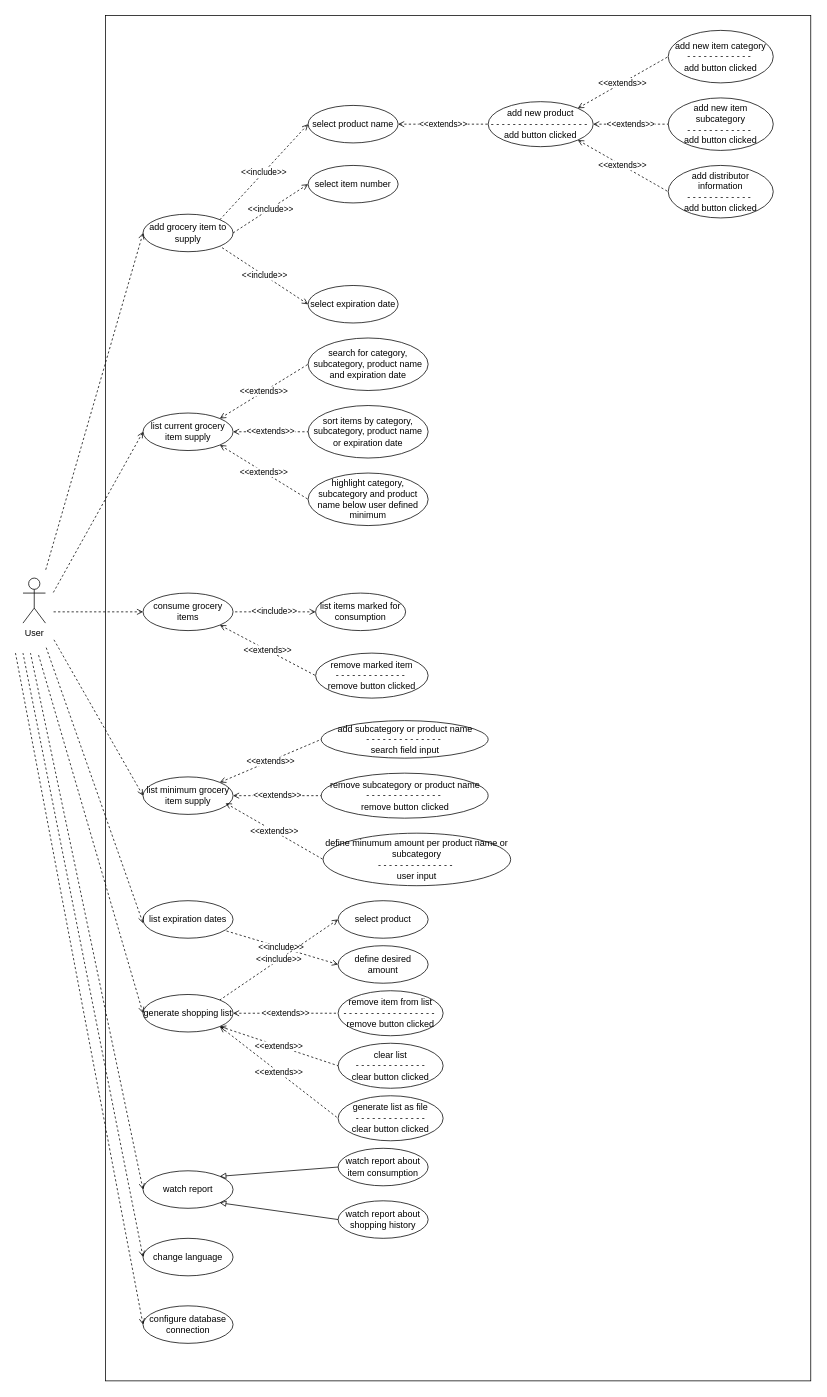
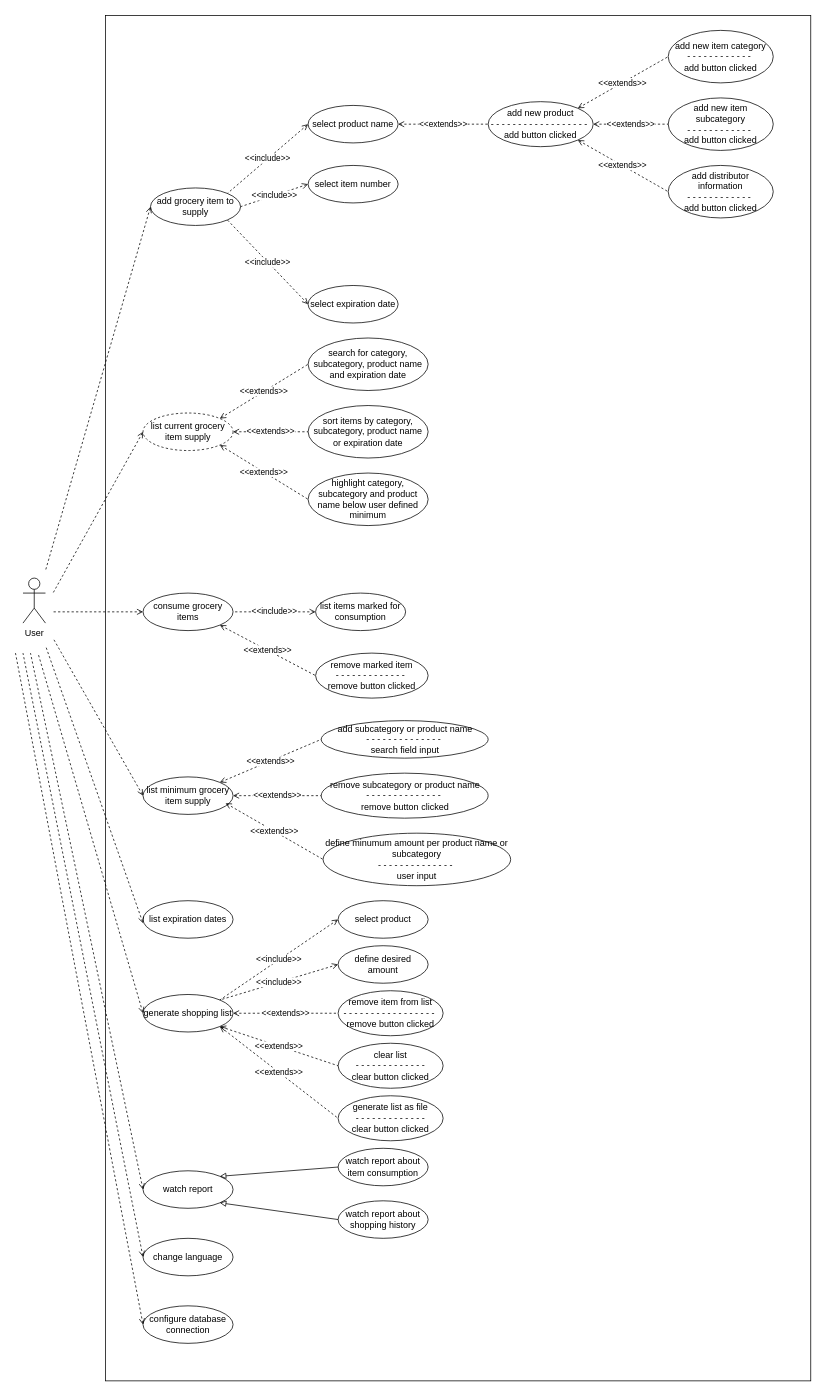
  <mxCell id="0" />
  <mxCell id="1" parent="0" />
  <mxCell id="2" value="" style="rounded=0;whiteSpace=wrap;html=1;" vertex="1" parent="1"><mxGeometry x="140" y="20" width="940" height="1820" as="geometry" /></mxCell>
  <mxCell id="3" value="User" style="shape=umlActor;verticalLabelPosition=bottom;verticalAlign=top;html=1;outlineConnect=0;" parent="1" vertex="1"><mxGeometry x="30" y="770" width="30" height="60" as="geometry" /></mxCell>
- <mxCell id="4" value="add grocery item to supply" style="ellipse;whiteSpace=wrap;html=1;align=center;" parent="1" vertex="1"><mxGeometry x="190" y="285" width="120" height="50" as="geometry" /></mxCell>
- <mxCell id="5" value="list current grocery item supply" style="ellipse;whiteSpace=wrap;html=1;align=center;" parent="1" vertex="1"><mxGeometry x="190" y="550" width="120" height="50" as="geometry" /></mxCell>
+ <mxCell id="4" value="add grocery item to supply" style="ellipse;whiteSpace=wrap;html=1;align=center;" parent="1" vertex="1"><mxGeometry x="200" y="250" width="120" height="50" as="geometry" /></mxCell>
+ <mxCell id="5" value="list current grocery item supply" style="ellipse;whiteSpace=wrap;html=1;align=center;dashed=1;" parent="1" vertex="1"><mxGeometry x="190" y="550" width="120" height="50" as="geometry" /></mxCell>
  <mxCell id="6" value="consume grocery items" style="ellipse;whiteSpace=wrap;html=1;align=center;" parent="1" vertex="1"><mxGeometry x="190" y="790" width="120" height="50" as="geometry" /></mxCell>
  <mxCell id="7" value="list minimum grocery item supply" style="ellipse;whiteSpace=wrap;html=1;align=center;" parent="1" vertex="1"><mxGeometry x="190" y="1035" width="120" height="50" as="geometry" /></mxCell>
  <mxCell id="8" value="list expiration dates" style="ellipse;whiteSpace=wrap;html=1;align=center;" parent="1" vertex="1"><mxGeometry x="190" y="1200" width="120" height="50" as="geometry" /></mxCell>
  <mxCell id="9" value="generate shopping list" style="ellipse;whiteSpace=wrap;html=1;align=center;" parent="1" vertex="1"><mxGeometry x="190" y="1325" width="120" height="50" as="geometry" /></mxCell>
  <mxCell id="10" value="watch report about item consumption" style="ellipse;whiteSpace=wrap;html=1;align=center;" parent="1" vertex="1"><mxGeometry x="450" y="1530" width="120" height="50" as="geometry" /></mxCell>
  <mxCell id="11" value="watch report about shopping history" style="ellipse;whiteSpace=wrap;html=1;align=center;" parent="1" vertex="1"><mxGeometry x="450" y="1600" width="120" height="50" as="geometry" /></mxCell>
  <mxCell id="12" value="change language" style="ellipse;whiteSpace=wrap;html=1;align=center;" parent="1" vertex="1"><mxGeometry x="190" y="1650" width="120" height="50" as="geometry" /></mxCell>
  <mxCell id="13" value="configure database connection" style="ellipse;whiteSpace=wrap;html=1;align=center;" parent="1" vertex="1"><mxGeometry x="190" y="1740" width="120" height="50" as="geometry" /></mxCell>
  <mxCell id="14" value="select product name" style="ellipse;whiteSpace=wrap;html=1;align=center;" parent="1" vertex="1"><mxGeometry x="410" y="140" width="120" height="50" as="geometry" /></mxCell>
  <mxCell id="15" value="select item number" style="ellipse;whiteSpace=wrap;html=1;align=center;" parent="1" vertex="1"><mxGeometry x="410" y="220" width="120" height="50" as="geometry" /></mxCell>
  <mxCell id="16" value="select expiration date" style="ellipse;whiteSpace=wrap;html=1;align=center;" parent="1" vertex="1"><mxGeometry x="410" y="380" width="120" height="50" as="geometry" /></mxCell>
  <mxCell id="17" value="add new product&lt;br&gt;- - - - - - - - - - - - - - - - - -&amp;nbsp;&lt;br&gt;add button clicked" style="ellipse;whiteSpace=wrap;html=1;align=center;" parent="1" vertex="1"><mxGeometry x="650" y="135" width="140" height="60" as="geometry" /></mxCell>
  <mxCell id="18" value="add new item category&lt;br&gt;- - - - - - - - - - - -&amp;nbsp;&lt;br&gt;add button clicked" style="ellipse;whiteSpace=wrap;html=1;align=center;" parent="1" vertex="1"><mxGeometry x="890" y="40" width="140" height="70" as="geometry" /></mxCell>
  <mxCell id="19" value="&amp;lt;&amp;lt;include&amp;gt;&amp;gt;" style="endArrow=none;dashed=1;html=1;strokeWidth=1;startArrow=open;startFill=0;exitX=0;exitY=0.5;exitDx=0;exitDy=0;entryX=1;entryY=0;entryDx=0;entryDy=0;" parent="1" source="14" target="4" edge="1"><mxGeometry width="50" height="50" relative="1" as="geometry"><mxPoint x="530" y="640" as="sourcePoint" /><mxPoint x="330" y="210" as="targetPoint" /></mxGeometry></mxCell>
  <mxCell id="20" value="&amp;lt;&amp;lt;include&amp;gt;&amp;gt;" style="endArrow=none;dashed=1;html=1;strokeWidth=1;startArrow=open;startFill=0;exitX=0;exitY=0.5;exitDx=0;exitDy=0;entryX=1;entryY=0.5;entryDx=0;entryDy=0;" parent="1" source="15" target="4" edge="1"><mxGeometry width="50" height="50" relative="1" as="geometry"><mxPoint x="420" y="245" as="sourcePoint" /><mxPoint x="330" y="285" as="targetPoint" /></mxGeometry></mxCell>
  <mxCell id="21" value="&amp;lt;&amp;lt;include&amp;gt;&amp;gt;" style="endArrow=none;dashed=1;html=1;strokeWidth=1;startArrow=open;startFill=0;exitX=0;exitY=0.5;exitDx=0;exitDy=0;entryX=1;entryY=1;entryDx=0;entryDy=0;" parent="1" source="16" target="4" edge="1"><mxGeometry width="50" height="50" relative="1" as="geometry"><mxPoint x="420" y="385" as="sourcePoint" /><mxPoint x="330" y="285" as="targetPoint" /></mxGeometry></mxCell>
  <mxCell id="22" value="&amp;lt;&amp;lt;extends&amp;gt;&amp;gt;" style="endArrow=none;dashed=1;html=1;strokeWidth=1;startArrow=open;startFill=0;exitX=1;exitY=0.5;exitDx=0;exitDy=0;entryX=0;entryY=0.5;entryDx=0;entryDy=0;" parent="1" source="14" target="17" edge="1"><mxGeometry width="50" height="50" relative="1" as="geometry"><mxPoint x="857.57" y="480" as="sourcePoint" /><mxPoint x="749.996" y="572.322" as="targetPoint" /></mxGeometry></mxCell>
  <mxCell id="23" value="add new item subcategory&lt;br&gt;- - - - - - - - - - - -&amp;nbsp;&lt;br&gt;add button clicked" style="ellipse;whiteSpace=wrap;html=1;align=center;" parent="1" vertex="1"><mxGeometry x="890" y="130" width="140" height="70" as="geometry" /></mxCell>
  <mxCell id="24" value="add distributor information&lt;br&gt;- - - - - - - - - - - -&amp;nbsp;&lt;br&gt;add button clicked" style="ellipse;whiteSpace=wrap;html=1;align=center;" parent="1" vertex="1"><mxGeometry x="890" y="220" width="140" height="70" as="geometry" /></mxCell>
  <mxCell id="25" value="&amp;lt;&amp;lt;extends&amp;gt;&amp;gt;" style="endArrow=none;dashed=1;html=1;strokeWidth=1;startArrow=open;startFill=0;exitX=1;exitY=0;exitDx=0;exitDy=0;entryX=0;entryY=0.5;entryDx=0;entryDy=0;" parent="1" source="17" target="18" edge="1"><mxGeometry width="50" height="50" relative="1" as="geometry"><mxPoint x="540" y="175" as="sourcePoint" /><mxPoint x="660" y="175" as="targetPoint" /></mxGeometry></mxCell>
  <mxCell id="26" value="&amp;lt;&amp;lt;extends&amp;gt;&amp;gt;" style="endArrow=none;dashed=1;html=1;strokeWidth=1;startArrow=open;startFill=0;exitX=1;exitY=0.5;exitDx=0;exitDy=0;entryX=0;entryY=0.5;entryDx=0;entryDy=0;" parent="1" source="17" target="23" edge="1"><mxGeometry width="50" height="50" relative="1" as="geometry"><mxPoint x="779.497" y="153.787" as="sourcePoint" /><mxPoint x="860" y="85" as="targetPoint" /></mxGeometry></mxCell>
  <mxCell id="27" value="&amp;lt;&amp;lt;extends&amp;gt;&amp;gt;" style="endArrow=none;dashed=1;html=1;strokeWidth=1;startArrow=open;startFill=0;exitX=1;exitY=1;exitDx=0;exitDy=0;entryX=0;entryY=0.5;entryDx=0;entryDy=0;" parent="1" source="17" target="24" edge="1"><mxGeometry width="50" height="50" relative="1" as="geometry"><mxPoint x="800" y="175" as="sourcePoint" /><mxPoint x="900" y="175" as="targetPoint" /></mxGeometry></mxCell>
  <mxCell id="28" value="search for category, subcategory, product name and expiration date" style="ellipse;whiteSpace=wrap;html=1;align=center;" vertex="1" parent="1"><mxGeometry x="410" y="450" width="160" height="70" as="geometry" /></mxCell>
  <mxCell id="29" value="sort items by category, subcategory, product name or expiration date" style="ellipse;whiteSpace=wrap;html=1;align=center;" vertex="1" parent="1"><mxGeometry x="410" y="540" width="160" height="70" as="geometry" /></mxCell>
  <mxCell id="30" value="&amp;lt;&amp;lt;extends&amp;gt;&amp;gt;" style="endArrow=none;dashed=1;html=1;strokeWidth=1;startArrow=open;startFill=0;exitX=1;exitY=0;exitDx=0;exitDy=0;entryX=0;entryY=0.5;entryDx=0;entryDy=0;" edge="1" parent="1" source="5" target="28"><mxGeometry width="50" height="50" relative="1" as="geometry"><mxPoint x="540" y="175" as="sourcePoint" /><mxPoint x="660" y="175" as="targetPoint" /></mxGeometry></mxCell>
  <mxCell id="31" value="&amp;lt;&amp;lt;extends&amp;gt;&amp;gt;" style="endArrow=none;dashed=1;html=1;strokeWidth=1;startArrow=open;startFill=0;exitX=1;exitY=0.5;exitDx=0;exitDy=0;entryX=0;entryY=0.5;entryDx=0;entryDy=0;" edge="1" parent="1" source="5" target="29"><mxGeometry width="50" height="50" relative="1" as="geometry"><mxPoint x="312.426" y="527.322" as="sourcePoint" /><mxPoint x="420" y="495" as="targetPoint" /></mxGeometry></mxCell>
  <mxCell id="32" value="highlight category, subcategory and product name below user defined minimum" style="ellipse;whiteSpace=wrap;html=1;align=center;" vertex="1" parent="1"><mxGeometry x="410" y="630" width="160" height="70" as="geometry" /></mxCell>
  <mxCell id="33" value="&amp;lt;&amp;lt;extends&amp;gt;&amp;gt;" style="endArrow=none;dashed=1;html=1;strokeWidth=1;startArrow=open;startFill=0;exitX=1;exitY=1;exitDx=0;exitDy=0;entryX=0;entryY=0.5;entryDx=0;entryDy=0;" edge="1" parent="1" source="5" target="32"><mxGeometry width="50" height="50" relative="1" as="geometry"><mxPoint x="239.996" y="653.838" as="sourcePoint" /><mxPoint x="347.57" y="676.16" as="targetPoint" /></mxGeometry></mxCell>
  <mxCell id="34" value="list items marked for consumption" style="ellipse;whiteSpace=wrap;html=1;align=center;" vertex="1" parent="1"><mxGeometry x="420" y="790" width="120" height="50" as="geometry" /></mxCell>
  <mxCell id="35" value="remove marked item&lt;br&gt;- - - - - - - - - - - - -&amp;nbsp;&lt;br&gt;remove button clicked" style="ellipse;whiteSpace=wrap;html=1;align=center;" vertex="1" parent="1"><mxGeometry x="420" y="870" width="150" height="60" as="geometry" /></mxCell>
  <mxCell id="36" value="&amp;lt;&amp;lt;include&amp;gt;&amp;gt;" style="endArrow=none;dashed=1;html=1;strokeWidth=1;startArrow=open;startFill=0;exitX=0;exitY=0.5;exitDx=0;exitDy=0;entryX=1;entryY=0.5;entryDx=0;entryDy=0;" edge="1" parent="1" source="34" target="6"><mxGeometry width="50" height="50" relative="1" as="geometry"><mxPoint x="430" y="765" as="sourcePoint" /><mxPoint x="302.426" y="767.322" as="targetPoint" /></mxGeometry></mxCell>
  <mxCell id="37" value="&amp;lt;&amp;lt;extends&amp;gt;&amp;gt;" style="endArrow=none;dashed=1;html=1;strokeWidth=1;startArrow=open;startFill=0;exitX=1;exitY=1;exitDx=0;exitDy=0;entryX=0;entryY=0.5;entryDx=0;entryDy=0;" edge="1" parent="1" source="6" target="35"><mxGeometry width="50" height="50" relative="1" as="geometry"><mxPoint x="259.996" y="858.838" as="sourcePoint" /><mxPoint x="377.57" y="931.16" as="targetPoint" /></mxGeometry></mxCell>
  <mxCell id="38" value="add subcategory or product name&lt;br&gt;- - - - - - - - - - - - - -&amp;nbsp;&lt;br&gt;search field input" style="ellipse;whiteSpace=wrap;html=1;align=center;" vertex="1" parent="1"><mxGeometry x="427.5" y="960" width="222.5" height="50" as="geometry" /></mxCell>
  <mxCell id="39" value="define minumum amount per product name or subcategory&lt;br&gt;- - - - - - - - - - - - - -&amp;nbsp;&lt;br&gt;user input" style="ellipse;whiteSpace=wrap;html=1;align=center;" vertex="1" parent="1"><mxGeometry x="430" y="1110" width="250" height="70" as="geometry" /></mxCell>
  <mxCell id="40" value="remove subcategory or product name&lt;br&gt;- - - - - - - - - - - - - -&amp;nbsp;&lt;br&gt;remove button clicked" style="ellipse;whiteSpace=wrap;html=1;align=center;" vertex="1" parent="1"><mxGeometry x="427.5" y="1030" width="222.5" height="60" as="geometry" /></mxCell>
  <mxCell id="41" value="&amp;lt;&amp;lt;extends&amp;gt;&amp;gt;" style="endArrow=none;dashed=1;html=1;strokeWidth=1;startArrow=open;startFill=0;exitX=1;exitY=0;exitDx=0;exitDy=0;entryX=0;entryY=0.5;entryDx=0;entryDy=0;" edge="1" parent="1" source="7" target="38"><mxGeometry width="50" height="50" relative="1" as="geometry"><mxPoint x="302.426" y="842.678" as="sourcePoint" /><mxPoint x="430" y="910" as="targetPoint" /></mxGeometry></mxCell>
  <mxCell id="42" value="&amp;lt;&amp;lt;extends&amp;gt;&amp;gt;" style="endArrow=none;dashed=1;html=1;strokeWidth=1;startArrow=open;startFill=0;exitX=1;exitY=0.5;exitDx=0;exitDy=0;entryX=0;entryY=0.5;entryDx=0;entryDy=0;" edge="1" parent="1" source="7" target="40"><mxGeometry width="50" height="50" relative="1" as="geometry"><mxPoint x="302.426" y="1052.322" as="sourcePoint" /><mxPoint x="437.5" y="995" as="targetPoint" /></mxGeometry></mxCell>
  <mxCell id="43" value="&amp;lt;&amp;lt;extends&amp;gt;&amp;gt;" style="endArrow=none;dashed=1;html=1;strokeWidth=1;startArrow=open;startFill=0;entryX=0;entryY=0.5;entryDx=0;entryDy=0;" edge="1" parent="1" target="39"><mxGeometry width="50" height="50" relative="1" as="geometry"><mxPoint x="300" y="1070" as="sourcePoint" /><mxPoint x="437.5" y="1070" as="targetPoint" /></mxGeometry></mxCell>
  <mxCell id="44" value="select product" style="ellipse;whiteSpace=wrap;html=1;align=center;" vertex="1" parent="1"><mxGeometry x="450" y="1200" width="120" height="50" as="geometry" /></mxCell>
  <mxCell id="45" value="define desired amount" style="ellipse;whiteSpace=wrap;html=1;align=center;" vertex="1" parent="1"><mxGeometry x="450" y="1260" width="120" height="50" as="geometry" /></mxCell>
  <mxCell id="46" value="remove item from list&lt;br&gt;- - - - - - - - - - - - - - - - -&amp;nbsp;&lt;br&gt;remove button clicked" style="ellipse;whiteSpace=wrap;html=1;align=center;" vertex="1" parent="1"><mxGeometry x="450" y="1320" width="140" height="60" as="geometry" /></mxCell>
  <mxCell id="47" value="clear list&lt;br&gt;- - - - - - - - - - - - -&lt;br&gt;clear button clicked" style="ellipse;whiteSpace=wrap;html=1;align=center;" vertex="1" parent="1"><mxGeometry x="450" y="1390" width="140" height="60" as="geometry" /></mxCell>
  <mxCell id="48" value="generate list as file&lt;br&gt;- - - - - - - - - - - - -&lt;br&gt;clear button clicked" style="ellipse;whiteSpace=wrap;html=1;align=center;" vertex="1" parent="1"><mxGeometry x="450" y="1460" width="140" height="60" as="geometry" /></mxCell>
  <mxCell id="49" value="&amp;lt;&amp;lt;extends&amp;gt;&amp;gt;" style="endArrow=none;dashed=1;html=1;strokeWidth=1;startArrow=open;startFill=0;entryX=0;entryY=0.5;entryDx=0;entryDy=0;exitX=1;exitY=1;exitDx=0;exitDy=0;" edge="1" parent="1" source="9" target="48"><mxGeometry width="50" height="50" relative="1" as="geometry"><mxPoint x="310" y="1030" as="sourcePoint" /><mxPoint x="440" y="1105" as="targetPoint" /></mxGeometry></mxCell>
  <mxCell id="50" value="&amp;lt;&amp;lt;extends&amp;gt;&amp;gt;" style="endArrow=none;dashed=1;html=1;strokeWidth=1;startArrow=open;startFill=0;entryX=0;entryY=0.5;entryDx=0;entryDy=0;exitX=1;exitY=1;exitDx=0;exitDy=0;" edge="1" parent="1" source="9" target="47"><mxGeometry width="50" height="50" relative="1" as="geometry"><mxPoint x="302.426" y="1377.678" as="sourcePoint" /><mxPoint x="460" y="1500" as="targetPoint" /></mxGeometry></mxCell>
  <mxCell id="51" value="&amp;lt;&amp;lt;extends&amp;gt;&amp;gt;" style="endArrow=none;dashed=1;html=1;strokeWidth=1;startArrow=open;startFill=0;entryX=0;entryY=0.5;entryDx=0;entryDy=0;exitX=1;exitY=0.5;exitDx=0;exitDy=0;" edge="1" parent="1" source="9" target="46"><mxGeometry width="50" height="50" relative="1" as="geometry"><mxPoint x="302.426" y="1377.678" as="sourcePoint" /><mxPoint x="460" y="1430" as="targetPoint" /></mxGeometry></mxCell>
- <mxCell id="52" value="&amp;lt;&amp;lt;include&amp;gt;&amp;gt;" style="endArrow=none;dashed=1;html=1;strokeWidth=1;startArrow=open;startFill=0;exitX=0;exitY=0.5;exitDx=0;exitDy=0;" edge="1" parent="1" source="45" target="8"><mxGeometry width="50" height="50" relative="1" as="geometry"><mxPoint x="420" y="1300" as="sourcePoint" /><mxPoint x="310" y="1300" as="targetPoint" /></mxGeometry></mxCell>
+ <mxCell id="52" value="&amp;lt;&amp;lt;include&amp;gt;&amp;gt;" style="endArrow=none;dashed=1;html=1;strokeWidth=1;startArrow=open;startFill=0;exitX=0;exitY=0.5;exitDx=0;exitDy=0;entryX=1;entryY=0;entryDx=0;entryDy=0;" edge="1" parent="1" source="45" target="9"><mxGeometry width="50" height="50" relative="1" as="geometry"><mxPoint x="420" y="1300" as="sourcePoint" /><mxPoint x="310" y="1300" as="targetPoint" /></mxGeometry></mxCell>
  <mxCell id="53" value="&amp;lt;&amp;lt;include&amp;gt;&amp;gt;" style="endArrow=none;dashed=1;html=1;strokeWidth=1;startArrow=open;startFill=0;exitX=0;exitY=0.5;exitDx=0;exitDy=0;entryX=1;entryY=0;entryDx=0;entryDy=0;" edge="1" parent="1" source="44" target="9"><mxGeometry width="50" height="50" relative="1" as="geometry"><mxPoint x="460" y="1295" as="sourcePoint" /><mxPoint x="280" y="1280" as="targetPoint" /></mxGeometry></mxCell>
  <mxCell id="54" value="watch report" style="ellipse;whiteSpace=wrap;html=1;align=center;" vertex="1" parent="1"><mxGeometry x="190" y="1560" width="120" height="50" as="geometry" /></mxCell>
  <mxCell id="55" value="" style="endArrow=none;html=1;strokeWidth=1;startArrow=block;startFill=0;entryX=0;entryY=0.5;entryDx=0;entryDy=0;exitX=1;exitY=1;exitDx=0;exitDy=0;" edge="1" parent="1" source="54" target="11"><mxGeometry width="50" height="50" relative="1" as="geometry"><mxPoint x="642.426" y="1709.998" as="sourcePoint" /><mxPoint x="800" y="1832.32" as="targetPoint" /></mxGeometry></mxCell>
  <mxCell id="56" value="" style="endArrow=none;html=1;strokeWidth=1;startArrow=block;startFill=0;entryX=0;entryY=0.5;entryDx=0;entryDy=0;exitX=1;exitY=0;exitDx=0;exitDy=0;" edge="1" parent="1" source="54" target="10"><mxGeometry width="50" height="50" relative="1" as="geometry"><mxPoint x="262.426" y="1659.998" as="sourcePoint" /><mxPoint x="420" y="1782.32" as="targetPoint" /></mxGeometry></mxCell>
  <mxCell id="57" value="" style="endArrow=none;dashed=1;html=1;strokeWidth=1;startArrow=open;startFill=0;exitX=0;exitY=0.5;exitDx=0;exitDy=0;" edge="1" parent="1" source="6"><mxGeometry width="50" height="50" relative="1" as="geometry"><mxPoint x="1257.57" y="800" as="sourcePoint" /><mxPoint x="70" y="815" as="targetPoint" /></mxGeometry></mxCell>
  <mxCell id="58" value="" style="endArrow=none;dashed=1;html=1;strokeWidth=1;startArrow=open;startFill=0;exitX=0;exitY=0.5;exitDx=0;exitDy=0;" edge="1" parent="1" source="4"><mxGeometry width="50" height="50" relative="1" as="geometry"><mxPoint x="200" y="825" as="sourcePoint" /><mxPoint x="60" y="760" as="targetPoint" /></mxGeometry></mxCell>
  <mxCell id="59" value="" style="endArrow=none;dashed=1;html=1;strokeWidth=1;startArrow=open;startFill=0;exitX=0;exitY=0.5;exitDx=0;exitDy=0;" edge="1" parent="1" source="5"><mxGeometry width="50" height="50" relative="1" as="geometry"><mxPoint x="210" y="285" as="sourcePoint" /><mxPoint x="70" y="790" as="targetPoint" /></mxGeometry></mxCell>
  <mxCell id="60" value="" style="endArrow=none;dashed=1;html=1;strokeWidth=1;startArrow=open;startFill=0;exitX=0;exitY=0.5;exitDx=0;exitDy=0;" edge="1" parent="1" source="7"><mxGeometry width="50" height="50" relative="1" as="geometry"><mxPoint x="200" y="585" as="sourcePoint" /><mxPoint x="70" y="850" as="targetPoint" /></mxGeometry></mxCell>
  <mxCell id="61" value="" style="endArrow=none;dashed=1;html=1;strokeWidth=1;startArrow=open;startFill=0;" edge="1" parent="1"><mxGeometry width="50" height="50" relative="1" as="geometry"><mxPoint x="190" y="1230" as="sourcePoint" /><mxPoint x="60" y="860" as="targetPoint" /></mxGeometry></mxCell>
  <mxCell id="62" value="" style="endArrow=none;dashed=1;html=1;strokeWidth=1;startArrow=open;startFill=0;" edge="1" parent="1"><mxGeometry width="50" height="50" relative="1" as="geometry"><mxPoint x="190" y="1350" as="sourcePoint" /><mxPoint x="50" y="870" as="targetPoint" /></mxGeometry></mxCell>
  <mxCell id="63" value="" style="endArrow=none;dashed=1;html=1;strokeWidth=1;startArrow=open;startFill=0;exitX=0;exitY=0.5;exitDx=0;exitDy=0;" edge="1" parent="1" source="54"><mxGeometry width="50" height="50" relative="1" as="geometry"><mxPoint x="200" y="1360" as="sourcePoint" /><mxPoint x="40" y="870" as="targetPoint" /></mxGeometry></mxCell>
  <mxCell id="64" value="" style="endArrow=none;dashed=1;html=1;strokeWidth=1;startArrow=open;startFill=0;exitX=0;exitY=0.5;exitDx=0;exitDy=0;" edge="1" parent="1" source="12"><mxGeometry width="50" height="50" relative="1" as="geometry"><mxPoint x="170" y="1625" as="sourcePoint" /><mxPoint x="30" y="870" as="targetPoint" /></mxGeometry></mxCell>
  <mxCell id="65" value="" style="endArrow=none;dashed=1;html=1;strokeWidth=1;startArrow=open;startFill=0;exitX=0;exitY=0.5;exitDx=0;exitDy=0;" edge="1" parent="1" source="13"><mxGeometry width="50" height="50" relative="1" as="geometry"><mxPoint x="150" y="1725" as="sourcePoint" /><mxPoint x="20" y="870" as="targetPoint" /></mxGeometry></mxCell>
